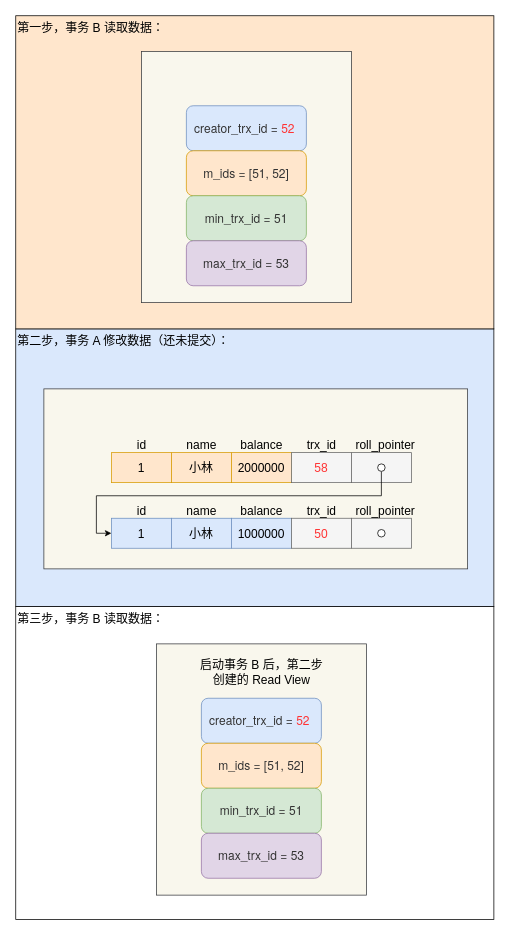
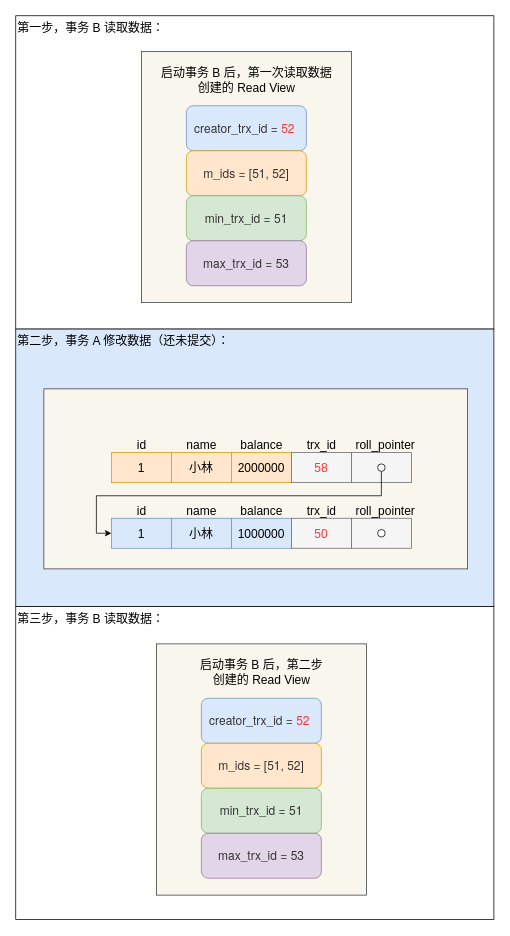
  <mxCell id="0" />
  <mxCell id="1" parent="0" />
  <mxCell id="2" value="&lt;font color=&quot;#000000&quot;&gt;第三步，事务 B 读取数据：&lt;/font&gt;" style="rounded=0;whiteSpace=wrap;html=1;fontSize=16;fontColor=#FF0000;verticalAlign=top;align=left;" vertex="1" parent="1"><mxGeometry x="20.5" y="808" width="637.5" height="417.5" as="geometry" /></mxCell>
  <mxCell id="3" value="&lt;font color=&quot;#000000&quot;&gt;第二步，事务 A 修改数据（还未提交）：&lt;/font&gt;" style="rounded=0;whiteSpace=wrap;html=1;fontSize=16;fontColor=#FF0000;verticalAlign=top;align=left;fillColor=#dae8fc;" vertex="1" parent="1"><mxGeometry x="20.5" y="438" width="637.5" height="370" as="geometry" /></mxCell>
- <mxCell id="4" value="&lt;font color=&quot;#000000&quot;&gt;第一步，事务 B 读取数据：&lt;/font&gt;" style="rounded=0;whiteSpace=wrap;html=1;fontSize=16;fontColor=#FF0000;verticalAlign=top;align=left;fillColor=#ffe6cc;" vertex="1" parent="1"><mxGeometry x="20.5" y="20.5" width="637.5" height="417.5" as="geometry" /></mxCell>
+ <mxCell id="4" value="&lt;font color=&quot;#000000&quot;&gt;第一步，事务 B 读取数据：&lt;/font&gt;" style="rounded=0;whiteSpace=wrap;html=1;fontSize=16;fontColor=#FF0000;verticalAlign=top;align=left;" vertex="1" parent="1"><mxGeometry x="20.5" y="20.5" width="637.5" height="417.5" as="geometry" /></mxCell>
  <mxCell id="5" value="" style="rounded=0;whiteSpace=wrap;html=1;fontSize=16;fillColor=#f9f7ed;strokeColor=#36393d;" vertex="1" parent="1"><mxGeometry x="58" y="518" width="565" height="240" as="geometry" /></mxCell>
  <mxCell id="6" value="" style="rounded=0;whiteSpace=wrap;html=1;fontSize=16;fillColor=#f9f7ed;strokeColor=#36393d;" vertex="1" parent="1"><mxGeometry x="188" y="68" width="280" height="335" as="geometry" /></mxCell>
  <mxCell id="7" value="&lt;span style=&quot;color: rgb(51 , 51 , 51) ; font-family: &amp;#34;helvetica neue&amp;#34; , &amp;#34;helvetica&amp;#34; , &amp;#34;arial&amp;#34; , sans-serif ; font-size: 16px ; text-align: left&quot;&gt;creator_trx_&lt;/span&gt;&lt;span style=&quot;color: rgb(51 , 51 , 51) ; font-family: &amp;#34;helvetica neue&amp;#34; , &amp;#34;helvetica&amp;#34; , &amp;#34;arial&amp;#34; , sans-serif ; font-size: 16px ; text-align: left&quot;&gt;id = &lt;/span&gt;&lt;span style=&quot;font-family: &amp;#34;helvetica neue&amp;#34; , &amp;#34;helvetica&amp;#34; , &amp;#34;arial&amp;#34; , sans-serif ; font-size: 16px ; text-align: left&quot;&gt;&lt;font color=&quot;#ff3333&quot;&gt;52&lt;/font&gt;&lt;/span&gt;&lt;span style=&quot;color: rgb(51 , 51 , 51) ; font-family: &amp;#34;helvetica neue&amp;#34; , &amp;#34;helvetica&amp;#34; , &amp;#34;arial&amp;#34; , sans-serif ; font-size: 16px ; text-align: left&quot;&gt;&amp;nbsp;&lt;/span&gt;" style="rounded=1;whiteSpace=wrap;html=1;fontSize=16;fillColor=#dae8fc;strokeColor=#6c8ebf;labelBackgroundColor=none;" vertex="1" parent="1"><mxGeometry x="248" y="140.5" width="160" height="60" as="geometry" /></mxCell>
  <mxCell id="8" value="&lt;span style=&quot;color: rgb(51 , 51 , 51) ; font-family: &amp;quot;helvetica neue&amp;quot; , &amp;quot;helvetica&amp;quot; , &amp;quot;arial&amp;quot; , sans-serif ; font-size: 16px ; text-align: left&quot;&gt;m_&lt;/span&gt;&lt;span style=&quot;color: rgb(51 , 51 , 51) ; font-family: &amp;quot;helvetica neue&amp;quot; , &amp;quot;helvetica&amp;quot; , &amp;quot;arial&amp;quot; , sans-serif ; font-size: 16px ; text-align: left&quot;&gt;id&lt;/span&gt;&lt;span style=&quot;color: rgb(51 , 51 , 51) ; font-family: &amp;quot;helvetica neue&amp;quot; , &amp;quot;helvetica&amp;quot; , &amp;quot;arial&amp;quot; , sans-serif ; font-size: 16px ; text-align: left&quot;&gt;s = [51, 52]&lt;br style=&quot;font-size: 16px;&quot;&gt;&lt;/span&gt;" style="rounded=1;whiteSpace=wrap;html=1;fontSize=16;fillColor=#ffe6cc;strokeColor=#d79b00;labelBackgroundColor=none;" vertex="1" parent="1"><mxGeometry x="248" y="200.5" width="160" height="60" as="geometry" /></mxCell>
  <mxCell id="9" value="&lt;span style=&quot;color: rgb(51 , 51 , 51) ; font-family: &amp;quot;helvetica neue&amp;quot; , &amp;quot;helvetica&amp;quot; , &amp;quot;arial&amp;quot; , sans-serif ; font-size: 16px ; text-align: left&quot;&gt;min_trx_&lt;/span&gt;&lt;span style=&quot;color: rgb(51 , 51 , 51) ; font-family: &amp;quot;helvetica neue&amp;quot; , &amp;quot;helvetica&amp;quot; , &amp;quot;arial&amp;quot; , sans-serif ; font-size: 16px ; text-align: left&quot;&gt;id = 51&lt;/span&gt;" style="rounded=1;whiteSpace=wrap;html=1;fontSize=16;fillColor=#d5e8d4;strokeColor=#82b366;labelBackgroundColor=none;" vertex="1" parent="1"><mxGeometry x="248" y="260.5" width="160" height="60" as="geometry" /></mxCell>
  <mxCell id="10" value="&lt;span style=&quot;color: rgb(51 , 51 , 51) ; font-family: &amp;quot;helvetica neue&amp;quot; , &amp;quot;helvetica&amp;quot; , &amp;quot;arial&amp;quot; , sans-serif ; font-size: 16px ; text-align: left&quot;&gt;max_trx_&lt;/span&gt;&lt;span style=&quot;color: rgb(51 , 51 , 51) ; font-family: &amp;quot;helvetica neue&amp;quot; , &amp;quot;helvetica&amp;quot; , &amp;quot;arial&amp;quot; , sans-serif ; font-size: 16px ; text-align: left&quot;&gt;id = 53&lt;/span&gt;" style="rounded=1;whiteSpace=wrap;html=1;fontSize=16;fillColor=#e1d5e7;strokeColor=#9673a6;labelBackgroundColor=none;" vertex="1" parent="1"><mxGeometry x="248" y="320.5" width="160" height="60" as="geometry" /></mxCell>
+ <mxCell id="11" value="启动事务 B 后，第一次读取数据&lt;br&gt;创建的 Read View" style="text;html=1;align=center;verticalAlign=middle;resizable=0;points=[];autosize=1;strokeColor=none;fontSize=16;" vertex="1" parent="1"><mxGeometry x="208" y="85.5" width="240" height="40" as="geometry" /></mxCell>
  <mxCell id="12" value="1" style="rounded=0;whiteSpace=wrap;html=1;fontSize=16;fillColor=#ffe6cc;strokeColor=#d79b00;" vertex="1" parent="1"><mxGeometry x="148" y="603" width="80" height="40" as="geometry" /></mxCell>
  <mxCell id="13" value="小林" style="rounded=0;whiteSpace=wrap;html=1;fontSize=16;fillColor=#ffe6cc;strokeColor=#d79b00;" vertex="1" parent="1"><mxGeometry x="228" y="603" width="80" height="40" as="geometry" /></mxCell>
  <mxCell id="14" value="2000000" style="rounded=0;whiteSpace=wrap;html=1;fontSize=16;fillColor=#ffe6cc;strokeColor=#d79b00;" vertex="1" parent="1"><mxGeometry x="308" y="603" width="80" height="40" as="geometry" /></mxCell>
  <mxCell id="15" value="&lt;font color=&quot;#ff3333&quot;&gt;58&lt;/font&gt;" style="rounded=0;whiteSpace=wrap;html=1;fontSize=16;fillColor=#f5f5f5;strokeColor=#666666;fontColor=#333333;" vertex="1" parent="1"><mxGeometry x="388" y="603" width="80" height="40" as="geometry" /></mxCell>
  <mxCell id="16" value="" style="rounded=0;whiteSpace=wrap;html=1;fontSize=16;fillColor=#f5f5f5;strokeColor=#666666;fontColor=#333333;" vertex="1" parent="1"><mxGeometry x="468" y="603" width="80" height="40" as="geometry" /></mxCell>
  <mxCell id="17" value="id" style="text;html=1;align=center;verticalAlign=middle;resizable=0;points=[];autosize=1;strokeColor=none;fontSize=16;" vertex="1" parent="1"><mxGeometry x="173" y="583" width="30" height="20" as="geometry" /></mxCell>
  <mxCell id="18" value="name" style="text;html=1;align=center;verticalAlign=middle;resizable=0;points=[];autosize=1;strokeColor=none;fontSize=16;" vertex="1" parent="1"><mxGeometry x="238" y="583" width="60" height="20" as="geometry" /></mxCell>
  <mxCell id="19" value="balance" style="text;html=1;align=center;verticalAlign=middle;resizable=0;points=[];autosize=1;strokeColor=none;fontSize=16;" vertex="1" parent="1"><mxGeometry x="313" y="583" width="70" height="20" as="geometry" /></mxCell>
  <mxCell id="20" value="trx_id" style="text;html=1;align=center;verticalAlign=middle;resizable=0;points=[];autosize=1;strokeColor=none;fontSize=16;" vertex="1" parent="1"><mxGeometry x="403" y="583" width="50" height="20" as="geometry" /></mxCell>
  <mxCell id="21" value="roll_pointer" style="text;html=1;align=center;verticalAlign=middle;resizable=0;points=[];autosize=1;strokeColor=none;fontSize=16;" vertex="1" parent="1"><mxGeometry x="468" y="583" width="90" height="20" as="geometry" /></mxCell>
  <mxCell id="22" style="edgeStyle=orthogonalEdgeStyle;rounded=0;orthogonalLoop=1;jettySize=auto;html=1;entryX=0;entryY=0.5;entryDx=0;entryDy=0;" edge="1" parent="1" source="23" target="24"><mxGeometry relative="1" as="geometry"><Array as="points"><mxPoint x="508" y="660.5" /><mxPoint x="128" y="660.5" /><mxPoint x="128" y="710.5" /></Array></mxGeometry></mxCell>
  <mxCell id="23" value="" style="ellipse;whiteSpace=wrap;html=1;aspect=fixed;fontSize=16;" vertex="1" parent="1"><mxGeometry x="503" y="618" width="10" height="10" as="geometry" /></mxCell>
  <mxCell id="24" value="1" style="rounded=0;whiteSpace=wrap;html=1;fontSize=16;fillColor=#dae8fc;strokeColor=#6c8ebf;" vertex="1" parent="1"><mxGeometry x="148" y="690.5" width="80" height="40" as="geometry" /></mxCell>
  <mxCell id="25" value="小林" style="rounded=0;whiteSpace=wrap;html=1;fontSize=16;fillColor=#dae8fc;strokeColor=#6c8ebf;" vertex="1" parent="1"><mxGeometry x="228" y="690.5" width="80" height="40" as="geometry" /></mxCell>
  <mxCell id="26" value="1000000" style="rounded=0;whiteSpace=wrap;html=1;fontSize=16;fillColor=#dae8fc;strokeColor=#6c8ebf;" vertex="1" parent="1"><mxGeometry x="308" y="690.5" width="80" height="40" as="geometry" /></mxCell>
  <mxCell id="27" value="&lt;font color=&quot;#ff3333&quot;&gt;50&lt;/font&gt;" style="rounded=0;whiteSpace=wrap;html=1;fontSize=16;fillColor=#f5f5f5;strokeColor=#666666;fontColor=#333333;" vertex="1" parent="1"><mxGeometry x="388" y="690.5" width="80" height="40" as="geometry" /></mxCell>
  <mxCell id="28" value="" style="rounded=0;whiteSpace=wrap;html=1;fontSize=16;fillColor=#f5f5f5;strokeColor=#666666;fontColor=#333333;" vertex="1" parent="1"><mxGeometry x="468" y="690.5" width="80" height="40" as="geometry" /></mxCell>
  <mxCell id="29" value="id" style="text;html=1;align=center;verticalAlign=middle;resizable=0;points=[];autosize=1;strokeColor=none;fontSize=16;" vertex="1" parent="1"><mxGeometry x="173" y="670.5" width="30" height="20" as="geometry" /></mxCell>
  <mxCell id="30" value="name" style="text;html=1;align=center;verticalAlign=middle;resizable=0;points=[];autosize=1;strokeColor=none;fontSize=16;" vertex="1" parent="1"><mxGeometry x="238" y="670.5" width="60" height="20" as="geometry" /></mxCell>
  <mxCell id="31" value="balance" style="text;html=1;align=center;verticalAlign=middle;resizable=0;points=[];autosize=1;strokeColor=none;fontSize=16;" vertex="1" parent="1"><mxGeometry x="313" y="670.5" width="70" height="20" as="geometry" /></mxCell>
  <mxCell id="32" value="trx_id" style="text;html=1;align=center;verticalAlign=middle;resizable=0;points=[];autosize=1;strokeColor=none;fontSize=16;" vertex="1" parent="1"><mxGeometry x="403" y="670.5" width="50" height="20" as="geometry" /></mxCell>
  <mxCell id="33" value="roll_pointer" style="text;html=1;align=center;verticalAlign=middle;resizable=0;points=[];autosize=1;strokeColor=none;fontSize=16;" vertex="1" parent="1"><mxGeometry x="468" y="670.5" width="90" height="20" as="geometry" /></mxCell>
  <mxCell id="34" value="" style="ellipse;whiteSpace=wrap;html=1;aspect=fixed;fontSize=16;" vertex="1" parent="1"><mxGeometry x="503" y="705.5" width="10" height="10" as="geometry" /></mxCell>
  <mxCell id="35" value="" style="rounded=0;whiteSpace=wrap;html=1;fontSize=16;fillColor=#f9f7ed;strokeColor=#36393d;" vertex="1" parent="1"><mxGeometry x="208" y="858" width="280" height="335" as="geometry" /></mxCell>
  <mxCell id="36" value="&lt;span style=&quot;color: rgb(51 , 51 , 51) ; font-family: &amp;#34;helvetica neue&amp;#34; , &amp;#34;helvetica&amp;#34; , &amp;#34;arial&amp;#34; , sans-serif ; font-size: 16px ; text-align: left&quot;&gt;creator_trx_&lt;/span&gt;&lt;span style=&quot;color: rgb(51 , 51 , 51) ; font-family: &amp;#34;helvetica neue&amp;#34; , &amp;#34;helvetica&amp;#34; , &amp;#34;arial&amp;#34; , sans-serif ; font-size: 16px ; text-align: left&quot;&gt;id = &lt;/span&gt;&lt;span style=&quot;font-family: &amp;#34;helvetica neue&amp;#34; , &amp;#34;helvetica&amp;#34; , &amp;#34;arial&amp;#34; , sans-serif ; font-size: 16px ; text-align: left&quot;&gt;&lt;font color=&quot;#ff3333&quot;&gt;52&lt;/font&gt;&lt;/span&gt;&lt;span style=&quot;color: rgb(51 , 51 , 51) ; font-family: &amp;#34;helvetica neue&amp;#34; , &amp;#34;helvetica&amp;#34; , &amp;#34;arial&amp;#34; , sans-serif ; font-size: 16px ; text-align: left&quot;&gt;&amp;nbsp;&lt;/span&gt;" style="rounded=1;whiteSpace=wrap;html=1;fontSize=16;fillColor=#dae8fc;strokeColor=#6c8ebf;labelBackgroundColor=none;" vertex="1" parent="1"><mxGeometry x="268" y="930.5" width="160" height="60" as="geometry" /></mxCell>
  <mxCell id="37" value="&lt;span style=&quot;color: rgb(51 , 51 , 51) ; font-family: &amp;quot;helvetica neue&amp;quot; , &amp;quot;helvetica&amp;quot; , &amp;quot;arial&amp;quot; , sans-serif ; font-size: 16px ; text-align: left&quot;&gt;m_&lt;/span&gt;&lt;span style=&quot;color: rgb(51 , 51 , 51) ; font-family: &amp;quot;helvetica neue&amp;quot; , &amp;quot;helvetica&amp;quot; , &amp;quot;arial&amp;quot; , sans-serif ; font-size: 16px ; text-align: left&quot;&gt;id&lt;/span&gt;&lt;span style=&quot;color: rgb(51 , 51 , 51) ; font-family: &amp;quot;helvetica neue&amp;quot; , &amp;quot;helvetica&amp;quot; , &amp;quot;arial&amp;quot; , sans-serif ; font-size: 16px ; text-align: left&quot;&gt;s = [51, 52]&lt;br style=&quot;font-size: 16px;&quot;&gt;&lt;/span&gt;" style="rounded=1;whiteSpace=wrap;html=1;fontSize=16;fillColor=#ffe6cc;strokeColor=#d79b00;labelBackgroundColor=none;" vertex="1" parent="1"><mxGeometry x="268" y="990.5" width="160" height="60" as="geometry" /></mxCell>
  <mxCell id="38" value="&lt;span style=&quot;color: rgb(51 , 51 , 51) ; font-family: &amp;quot;helvetica neue&amp;quot; , &amp;quot;helvetica&amp;quot; , &amp;quot;arial&amp;quot; , sans-serif ; font-size: 16px ; text-align: left&quot;&gt;min_trx_&lt;/span&gt;&lt;span style=&quot;color: rgb(51 , 51 , 51) ; font-family: &amp;quot;helvetica neue&amp;quot; , &amp;quot;helvetica&amp;quot; , &amp;quot;arial&amp;quot; , sans-serif ; font-size: 16px ; text-align: left&quot;&gt;id = 51&lt;/span&gt;" style="rounded=1;whiteSpace=wrap;html=1;fontSize=16;fillColor=#d5e8d4;strokeColor=#82b366;labelBackgroundColor=none;" vertex="1" parent="1"><mxGeometry x="268" y="1050.5" width="160" height="60" as="geometry" /></mxCell>
  <mxCell id="39" value="&lt;span style=&quot;color: rgb(51 , 51 , 51) ; font-family: &amp;quot;helvetica neue&amp;quot; , &amp;quot;helvetica&amp;quot; , &amp;quot;arial&amp;quot; , sans-serif ; font-size: 16px ; text-align: left&quot;&gt;max_trx_&lt;/span&gt;&lt;span style=&quot;color: rgb(51 , 51 , 51) ; font-family: &amp;quot;helvetica neue&amp;quot; , &amp;quot;helvetica&amp;quot; , &amp;quot;arial&amp;quot; , sans-serif ; font-size: 16px ; text-align: left&quot;&gt;id = 53&lt;/span&gt;" style="rounded=1;whiteSpace=wrap;html=1;fontSize=16;fillColor=#e1d5e7;strokeColor=#9673a6;labelBackgroundColor=none;" vertex="1" parent="1"><mxGeometry x="268" y="1110.5" width="160" height="60" as="geometry" /></mxCell>
  <mxCell id="40" value="启动事务 B 后，第二步&lt;br&gt;创建的 Read View" style="text;html=1;align=center;verticalAlign=middle;resizable=0;points=[];autosize=1;strokeColor=none;fontSize=16;" vertex="1" parent="1"><mxGeometry x="228" y="875.5" width="240" height="40" as="geometry" /></mxCell>
